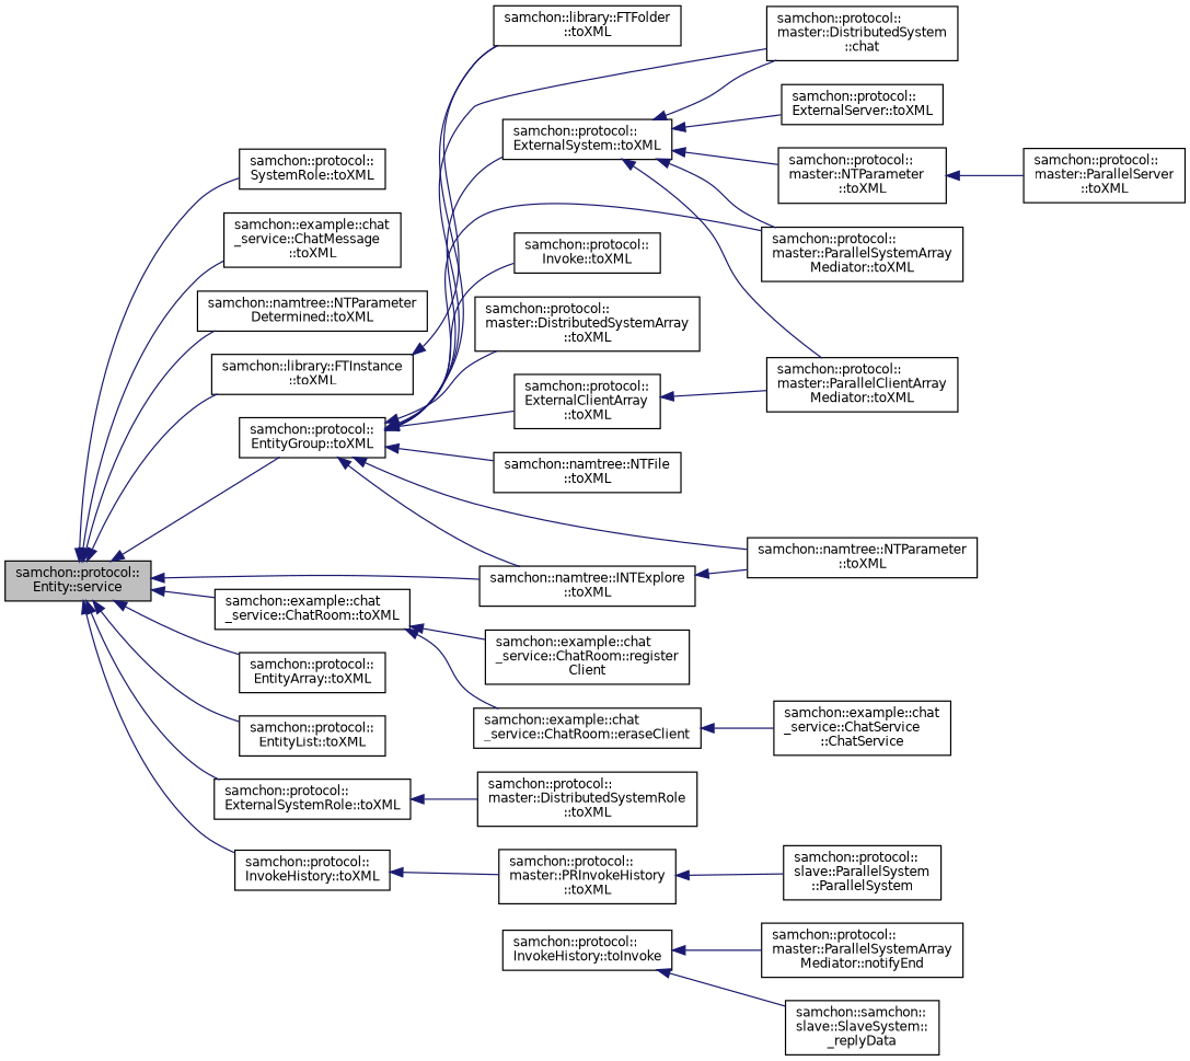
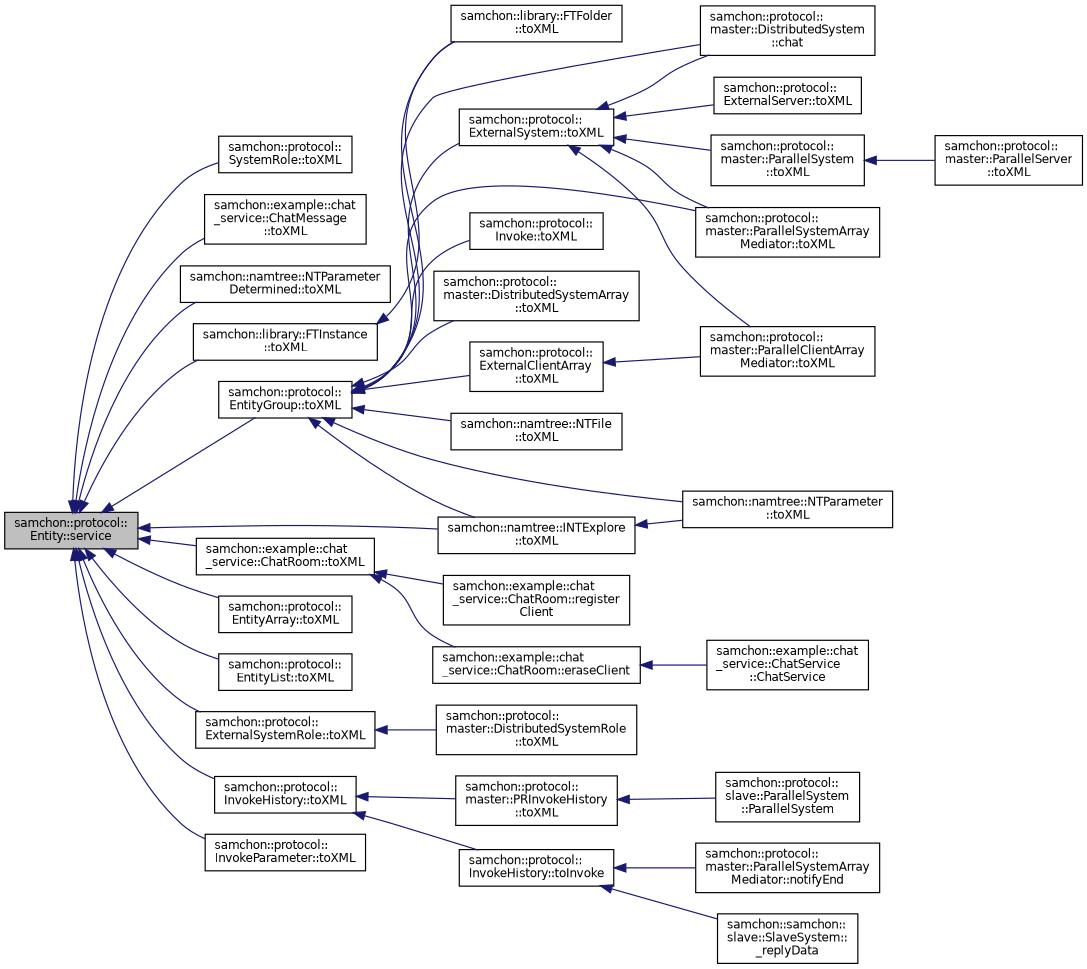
  digraph {
    rankdir=LR
    node [color=black fillcolor=white fontname=Helvetica fontsize=10 shape=record style=filled]
    edge [color=midnightblue dir=back fontname=Helvetica fontsize=10 labelfontname=Helvetica labelfontsize=10 style=solid]
    n1 [fillcolor=grey75 fontcolor=black height=0.2 label="samchon::protocol::\lEntity::service" width=0.4]
    n2 [height=0.2 label="samchon::protocol::\lSystemRole::toXML" width=0.4]
    n3 [height=0.2 label="samchon::example::chat\l_service::ChatMessage\l::toXML" width=0.4]
    n4 [height=0.2 label="samchon::namtree::NTParameter\lDetermined::toXML" width=0.4]
    n5 [height=0.2 label="samchon::namtree::INTExplore\l::toXML" width=0.4]
    n6 [height=0.2 label="samchon::library::FTInstance\l::toXML" width=0.4]
    n7 [height=0.2 label="samchon::example::chat\l_service::ChatRoom::toXML" width=0.4]
    n8 [height=0.2 label="samchon::protocol::\lEntityArray::toXML" width=0.4]
    n9 [height=0.2 label="samchon::protocol::\lEntityList::toXML" width=0.4]
    n10 [height=0.2 label="samchon::protocol::\lExternalSystemRole::toXML" width=0.4]
    n11 [height=0.2 label="samchon::protocol::\lInvokeHistory::toXML" width=0.4]
    n12 [height=0.2 label="samchon::protocol::\lEntityGroup::toXML" width=0.4]
+   n13 [height=0.2 label="samchon::protocol::\lInvokeParameter::toXML" width=0.4]
    n14 [height=0.2 label="samchon::namtree::NTParameter\l::toXML" width=0.4]
    n15 [height=0.2 label="samchon::library::FTFolder\l::toXML" width=0.4]
    n16 [height=0.2 label="samchon::example::chat\l_service::ChatRoom::eraseClient" width=0.4]
    n17 [height=0.2 label="samchon::example::chat\l_service::ChatRoom::register\lClient" width=0.4]
    n18 [height=0.2 label="samchon::protocol::\lmaster::DistributedSystemRole\l::toXML" width=0.4]
    n19 [height=0.2 label="samchon::protocol::\lInvokeHistory::toInvoke" width=0.4]
    n20 [height=0.2 label="samchon::protocol::\lmaster::PRInvokeHistory\l::toXML" width=0.4]
    n21 [height=0.2 label="samchon::namtree::NTFile\l::toXML" width=0.4]
    n22 [height=0.2 label="samchon::protocol::\lExternalClientArray\l::toXML" width=0.4]
    n23 [height=0.2 label="samchon::protocol::\lExternalSystem::toXML" width=0.4]
    n24 [height=0.2 label="samchon::protocol::\lmaster::DistributedSystem\l::chat" width=0.4]
    n25 [height=0.2 label="samchon::protocol::\lmaster::ParallelSystemArray\lMediator::toXML" width=0.4]
    n26 [height=0.2 label="samchon::protocol::\lInvoke::toXML" width=0.4]
    n27 [height=0.2 label="samchon::protocol::\lmaster::DistributedSystemArray\l::toXML" width=0.4]
    n28 [height=0.2 label="samchon::example::chat\l_service::ChatService\l::ChatService" width=0.4]
    n29 [height=0.2 label="samchon::protocol::\lmaster::ParallelSystemArray\lMediator::notifyEnd" width=0.4]
    n30 [height=0.2 label="samchon::samchon::\lslave::SlaveSystem::\l_replyData" width=0.4]
    n31 [height=0.2 label="samchon::protocol::\lslave::ParallelSystem\l::ParallelSystem" width=0.4]
    n32 [height=0.2 label="samchon::protocol::\lmaster::ParallelClientArray\lMediator::toXML" width=0.4]
    n33 [height=0.2 label="samchon::protocol::\lExternalServer::toXML" width=0.4]
-   n34 [height=0.2 label="samchon::protocol::\lmaster::NTParameter\l::toXML" width=0.4]
+   n34 [height=0.2 label="samchon::protocol::\lmaster::ParallelSystem\l::toXML" width=0.4]
    n35 [height=0.2 label="samchon::protocol::\lmaster::ParallelServer\l::toXML" width=0.4]
    n1 -> n2
    n1 -> n3
    n1 -> n4
    n1 -> n5
    n1 -> n6
    n1 -> n7
    n1 -> n8
    n1 -> n9
    n1 -> n10
    n1 -> n11
    n1 -> n12
+   n1 -> n13
    n5 -> n14
    n6 -> n15
    n7 -> n16
    n7 -> n17
    n10 -> n18
+   n11 -> n19
    n11 -> n20
    n12 -> n5
    n12 -> n14
    n12 -> n15
    n12 -> n21
    n12 -> n22
    n12 -> n23
    n12 -> n24
    n12 -> n25
    n12 -> n26
    n12 -> n27
    n16 -> n28
    n19 -> n29
    n19 -> n30
    n20 -> n31
    n22 -> n32
    n23 -> n24
    n23 -> n25
    n23 -> n32
    n23 -> n33
    n23 -> n34
    n34 -> n35
  }
